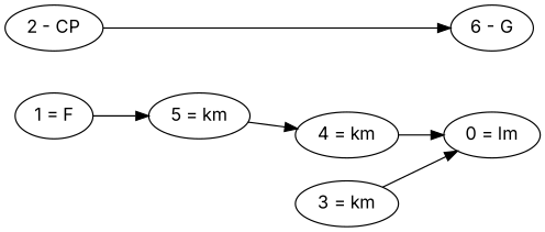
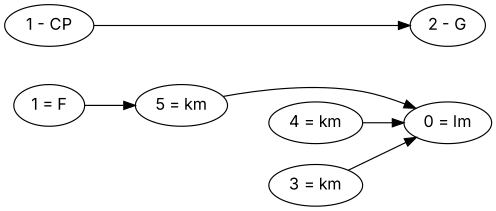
  digraph {
    fontname=Inter
    rankdir=LR
    node [fontname=Inter]
    edge [fontname=Inter]
    "1 = F"
-   "1 - CP" [label="2 - CP"]
+   "1 - CP"
    n3 [label="0 = lm"]
-   "2 - G" [label="6 - G"]
+   "2 - G"
    "5 = km"
    "3 = km"
    "4 = km"
    subgraph sub_1 {
      rank=same
      "1 = F"
      "1 - CP"
    }
    subgraph sub_2 {
      rank=same
      n3
      "2 - G"
    }
    "1 = F" -> "5 = km"
    "1 - CP" -> "2 - G"
-   "5 = km" -> "4 = km"
+   "5 = km" -> n3
    "3 = km" -> n3
    "4 = km" -> n3
  }
